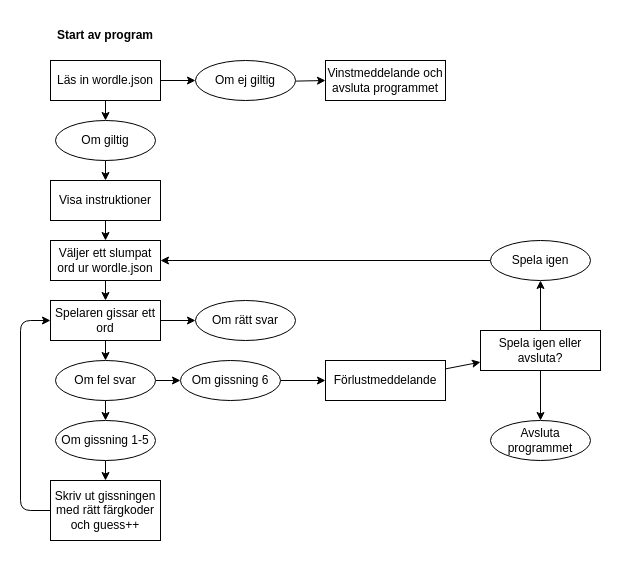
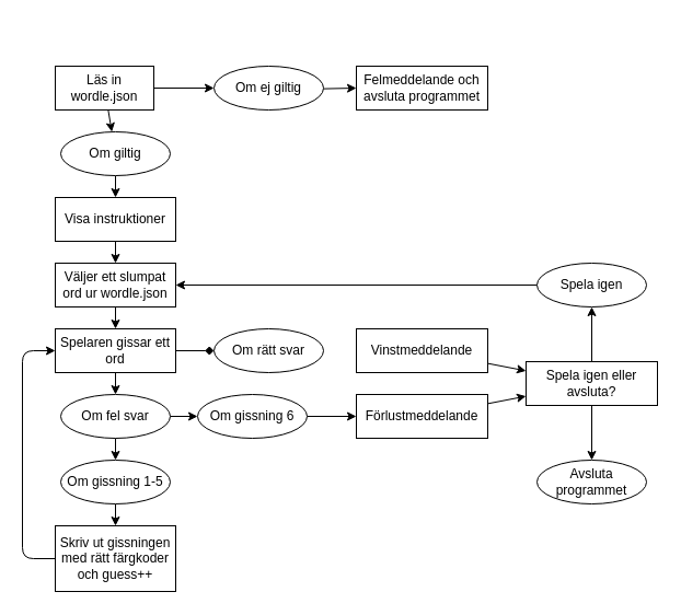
  <mxCell id="0" />
  <mxCell id="1" parent="0" />
  <mxCell id="2" style="edgeStyle=none;html=1;" edge="1" parent="1" source="4" target="9"><mxGeometry relative="1" as="geometry" /></mxCell>
  <mxCell id="3" style="edgeStyle=none;html=1;" edge="1" parent="1" source="4" target="11"><mxGeometry relative="1" as="geometry" /></mxCell>
- <mxCell id="4" value="Läs in wordle.json" style="whiteSpace=wrap;html=1;align=center;" vertex="1" parent="1"><mxGeometry x="50" y="60" width="110" height="40" as="geometry" /></mxCell>
- <mxCell id="5" value="Start av program" style="text;strokeColor=none;align=center;fillColor=none;html=1;verticalAlign=middle;whiteSpace=wrap;rounded=0;fontStyle=1" vertex="1" parent="1"><mxGeometry x="35" y="20" width="140" height="30" as="geometry" /></mxCell>
+ <mxCell id="4" value="Läs in wordle.json" style="whiteSpace=wrap;html=1;align=center;" vertex="1" parent="1"><mxGeometry x="50" y="60" width="90" height="40" as="geometry" /></mxCell>
  <mxCell id="6" style="edgeStyle=none;html=1;" edge="1" parent="1" source="7" target="14"><mxGeometry relative="1" as="geometry" /></mxCell>
  <mxCell id="7" value="Visa instruktioner" style="whiteSpace=wrap;html=1;align=center;" vertex="1" parent="1"><mxGeometry x="50" y="180" width="110" height="40" as="geometry" /></mxCell>
  <mxCell id="8" style="edgeStyle=none;html=1;" edge="1" parent="1" source="9" target="7"><mxGeometry relative="1" as="geometry" /></mxCell>
  <mxCell id="9" value="Om giltig" style="ellipse;whiteSpace=wrap;html=1;align=center;" vertex="1" parent="1"><mxGeometry x="55" y="120" width="100" height="40" as="geometry" /></mxCell>
  <mxCell id="10" style="edgeStyle=none;html=1;" edge="1" parent="1" source="11" target="12"><mxGeometry relative="1" as="geometry" /></mxCell>
  <mxCell id="11" value="Om ej giltig" style="ellipse;whiteSpace=wrap;html=1;align=center;" vertex="1" parent="1"><mxGeometry x="195" y="60" width="100" height="40" as="geometry" /></mxCell>
- <mxCell id="12" value="Vinstmeddelande och&lt;br&gt;avsluta programmet" style="whiteSpace=wrap;html=1;align=center;" vertex="1" parent="1"><mxGeometry x="325" y="60" width="120" height="40" as="geometry" /></mxCell>
+ <mxCell id="12" value="Felmeddelande och&lt;br&gt;avsluta programmet" style="whiteSpace=wrap;html=1;align=center;" vertex="1" parent="1"><mxGeometry x="325" y="60" width="120" height="40" as="geometry" /></mxCell>
  <mxCell id="13" style="edgeStyle=none;html=1;" edge="1" parent="1" source="14" target="17"><mxGeometry relative="1" as="geometry" /></mxCell>
  <mxCell id="14" value="Väljer ett slumpat ord ur wordle.json" style="whiteSpace=wrap;html=1;align=center;" vertex="1" parent="1"><mxGeometry x="50" y="240" width="110" height="40" as="geometry" /></mxCell>
- <mxCell id="15" style="edgeStyle=none;html=1;" edge="1" parent="1" source="17" target="18"><mxGeometry relative="1" as="geometry" /></mxCell>
+ <mxCell id="15" style="edgeStyle=none;html=1;endArrow=diamond;" edge="1" parent="1" source="17" target="18"><mxGeometry relative="1" as="geometry" /></mxCell>
  <mxCell id="16" style="edgeStyle=none;html=1;" edge="1" parent="1" source="17" target="21"><mxGeometry relative="1" as="geometry" /></mxCell>
  <mxCell id="17" value="Spelaren gissar ett ord" style="whiteSpace=wrap;html=1;align=center;" vertex="1" parent="1"><mxGeometry x="50" y="300" width="110" height="40" as="geometry" /></mxCell>
  <mxCell id="18" value="Om rätt svar" style="ellipse;whiteSpace=wrap;html=1;align=center;" vertex="1" parent="1"><mxGeometry x="195" y="300" width="100" height="40" as="geometry" /></mxCell>
  <mxCell id="19" style="edgeStyle=none;html=1;" edge="1" parent="1" source="21" target="23"><mxGeometry relative="1" as="geometry" /></mxCell>
  <mxCell id="20" style="edgeStyle=none;html=1;" edge="1" parent="1" source="21" target="25"><mxGeometry relative="1" as="geometry" /></mxCell>
  <mxCell id="21" value="Om fel svar" style="ellipse;whiteSpace=wrap;html=1;align=center;" vertex="1" parent="1"><mxGeometry x="55" y="360" width="100" height="40" as="geometry" /></mxCell>
  <mxCell id="22" style="edgeStyle=none;html=1;" edge="1" parent="1" source="23" target="31"><mxGeometry relative="1" as="geometry" /></mxCell>
  <mxCell id="23" value="Om gissning 6" style="ellipse;whiteSpace=wrap;html=1;align=center;" vertex="1" parent="1"><mxGeometry x="180" y="360" width="100" height="40" as="geometry" /></mxCell>
  <mxCell id="24" style="edgeStyle=none;html=1;" edge="1" parent="1" source="25" target="27"><mxGeometry relative="1" as="geometry" /></mxCell>
  <mxCell id="25" value="Om gissning 1-5" style="ellipse;whiteSpace=wrap;html=1;align=center;" vertex="1" parent="1"><mxGeometry x="55" y="420" width="100" height="40" as="geometry" /></mxCell>
  <mxCell id="26" style="edgeStyle=none;html=1;" edge="1" parent="1" source="27" target="17"><mxGeometry relative="1" as="geometry"><Array as="points"><mxPoint x="20" y="510" /><mxPoint x="20" y="320" /></Array></mxGeometry></mxCell>
  <mxCell id="27" value="Skriv ut gissningen med rätt färgkoder och guess++" style="whiteSpace=wrap;html=1;align=center;" vertex="1" parent="1"><mxGeometry x="50" y="480" width="110" height="60" as="geometry" /></mxCell>
+ <mxCell id="28" style="edgeStyle=none;html=1;" edge="1" parent="1" source="29" target="34"><mxGeometry relative="1" as="geometry" /></mxCell>
+ <mxCell id="29" value="Vinstmeddelande" style="whiteSpace=wrap;html=1;align=center;" vertex="1" parent="1"><mxGeometry x="325" y="300" width="120" height="40" as="geometry" /></mxCell>
  <mxCell id="30" style="edgeStyle=none;html=1;" edge="1" parent="1" source="31" target="34"><mxGeometry relative="1" as="geometry" /></mxCell>
  <mxCell id="31" value="Förlustmeddelande" style="whiteSpace=wrap;html=1;align=center;" vertex="1" parent="1"><mxGeometry x="325" y="360" width="120" height="40" as="geometry" /></mxCell>
  <mxCell id="32" style="edgeStyle=none;html=1;" edge="1" parent="1" source="34" target="36"><mxGeometry relative="1" as="geometry" /></mxCell>
  <mxCell id="33" style="edgeStyle=none;html=1;" edge="1" parent="1" source="34" target="37"><mxGeometry relative="1" as="geometry" /></mxCell>
  <mxCell id="34" value="Spela igen eller avsluta?" style="whiteSpace=wrap;html=1;align=center;" vertex="1" parent="1"><mxGeometry x="480" y="330" width="120" height="40" as="geometry" /></mxCell>
  <mxCell id="35" style="edgeStyle=none;html=1;" edge="1" parent="1" source="36" target="14"><mxGeometry relative="1" as="geometry" /></mxCell>
  <mxCell id="36" value="Spela igen" style="ellipse;whiteSpace=wrap;html=1;align=center;" vertex="1" parent="1"><mxGeometry x="490" y="240" width="100" height="40" as="geometry" /></mxCell>
  <mxCell id="37" value="Avsluta programmet" style="ellipse;whiteSpace=wrap;html=1;align=center;" vertex="1" parent="1"><mxGeometry x="490" y="420" width="100" height="40" as="geometry" /></mxCell>
